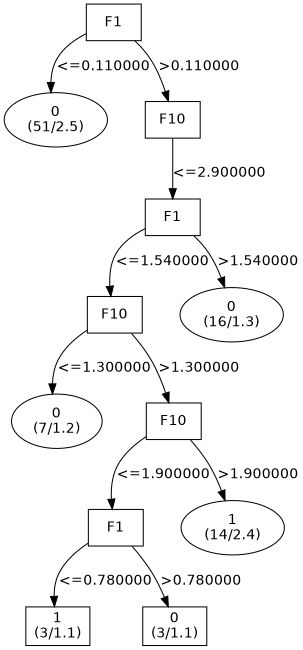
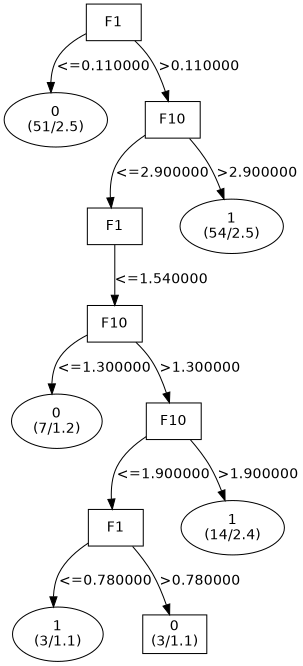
  digraph {
    fontname="DejaVu Sans"
    node [fontname="DejaVu Sans" shape=box]
    edge [fontname="DejaVu Sans"]
    n1 [label="F1\n"]
    n2 [label="0\n(51/2.5)" shape=ellipse]
    n3 [label="F10\n"]
    n4 [label="F1\n"]
+   n5 [label="1\n(54/2.5)" shape=ellipse]
    n6 [label="F10\n"]
-   n7 [label="0\n(16/1.3)" shape=ellipse]
    n8 [label="0\n(7/1.2)" shape=ellipse]
    n9 [label="F10\n"]
    n10 [label="F1\n"]
    n11 [label="1\n(14/2.4)" shape=ellipse]
-   n12 [label="1\n(3/1.1)"]
+   n12 [label="1\n(3/1.1)" shape=ellipse]
    n13 [label="0\n(3/1.1)"]
    n1 -> n2 [label="<=0.110000"]
    n1 -> n3 [label=">0.110000"]
    n3 -> n4 [label="<=2.900000"]
+   n3 -> n5 [label=">2.900000"]
    n4 -> n6 [label="<=1.540000"]
-   n4 -> n7 [label=">1.540000"]
    n6 -> n8 [label="<=1.300000"]
    n6 -> n9 [label=">1.300000"]
    n9 -> n10 [label="<=1.900000"]
    n9 -> n11 [label=">1.900000"]
    n10 -> n12 [label="<=0.780000"]
    n10 -> n13 [label=">0.780000"]
  }
